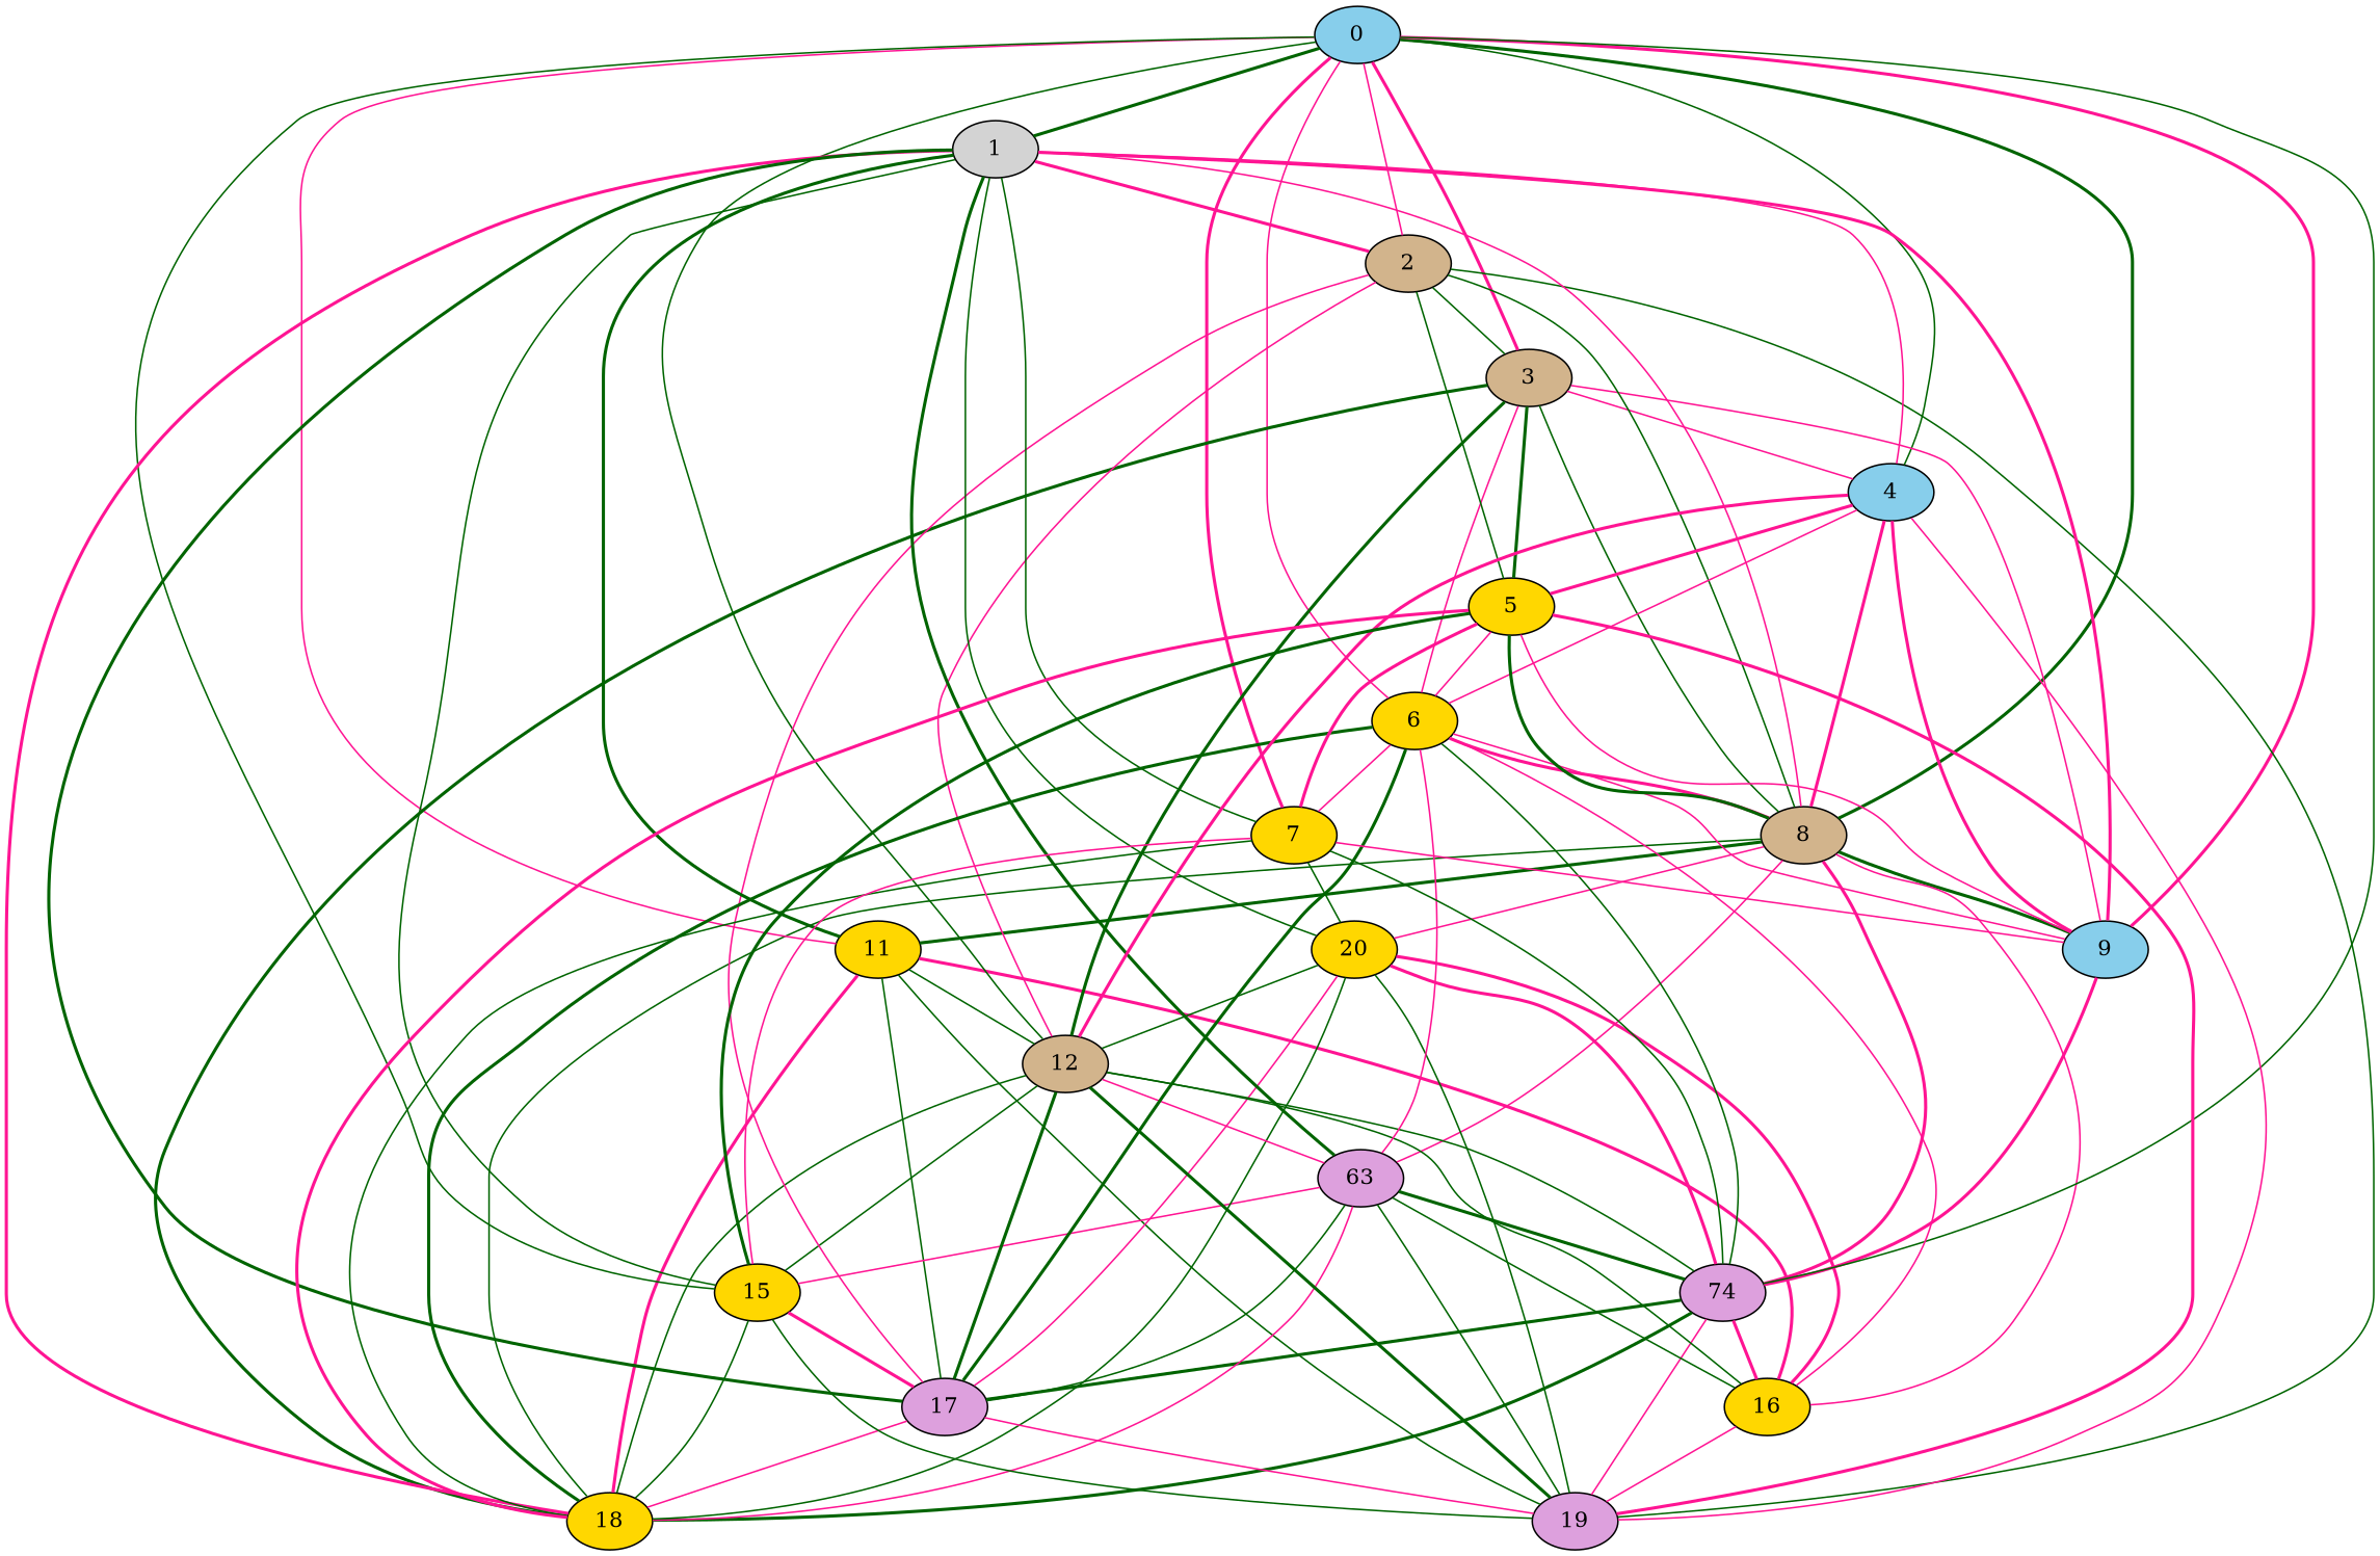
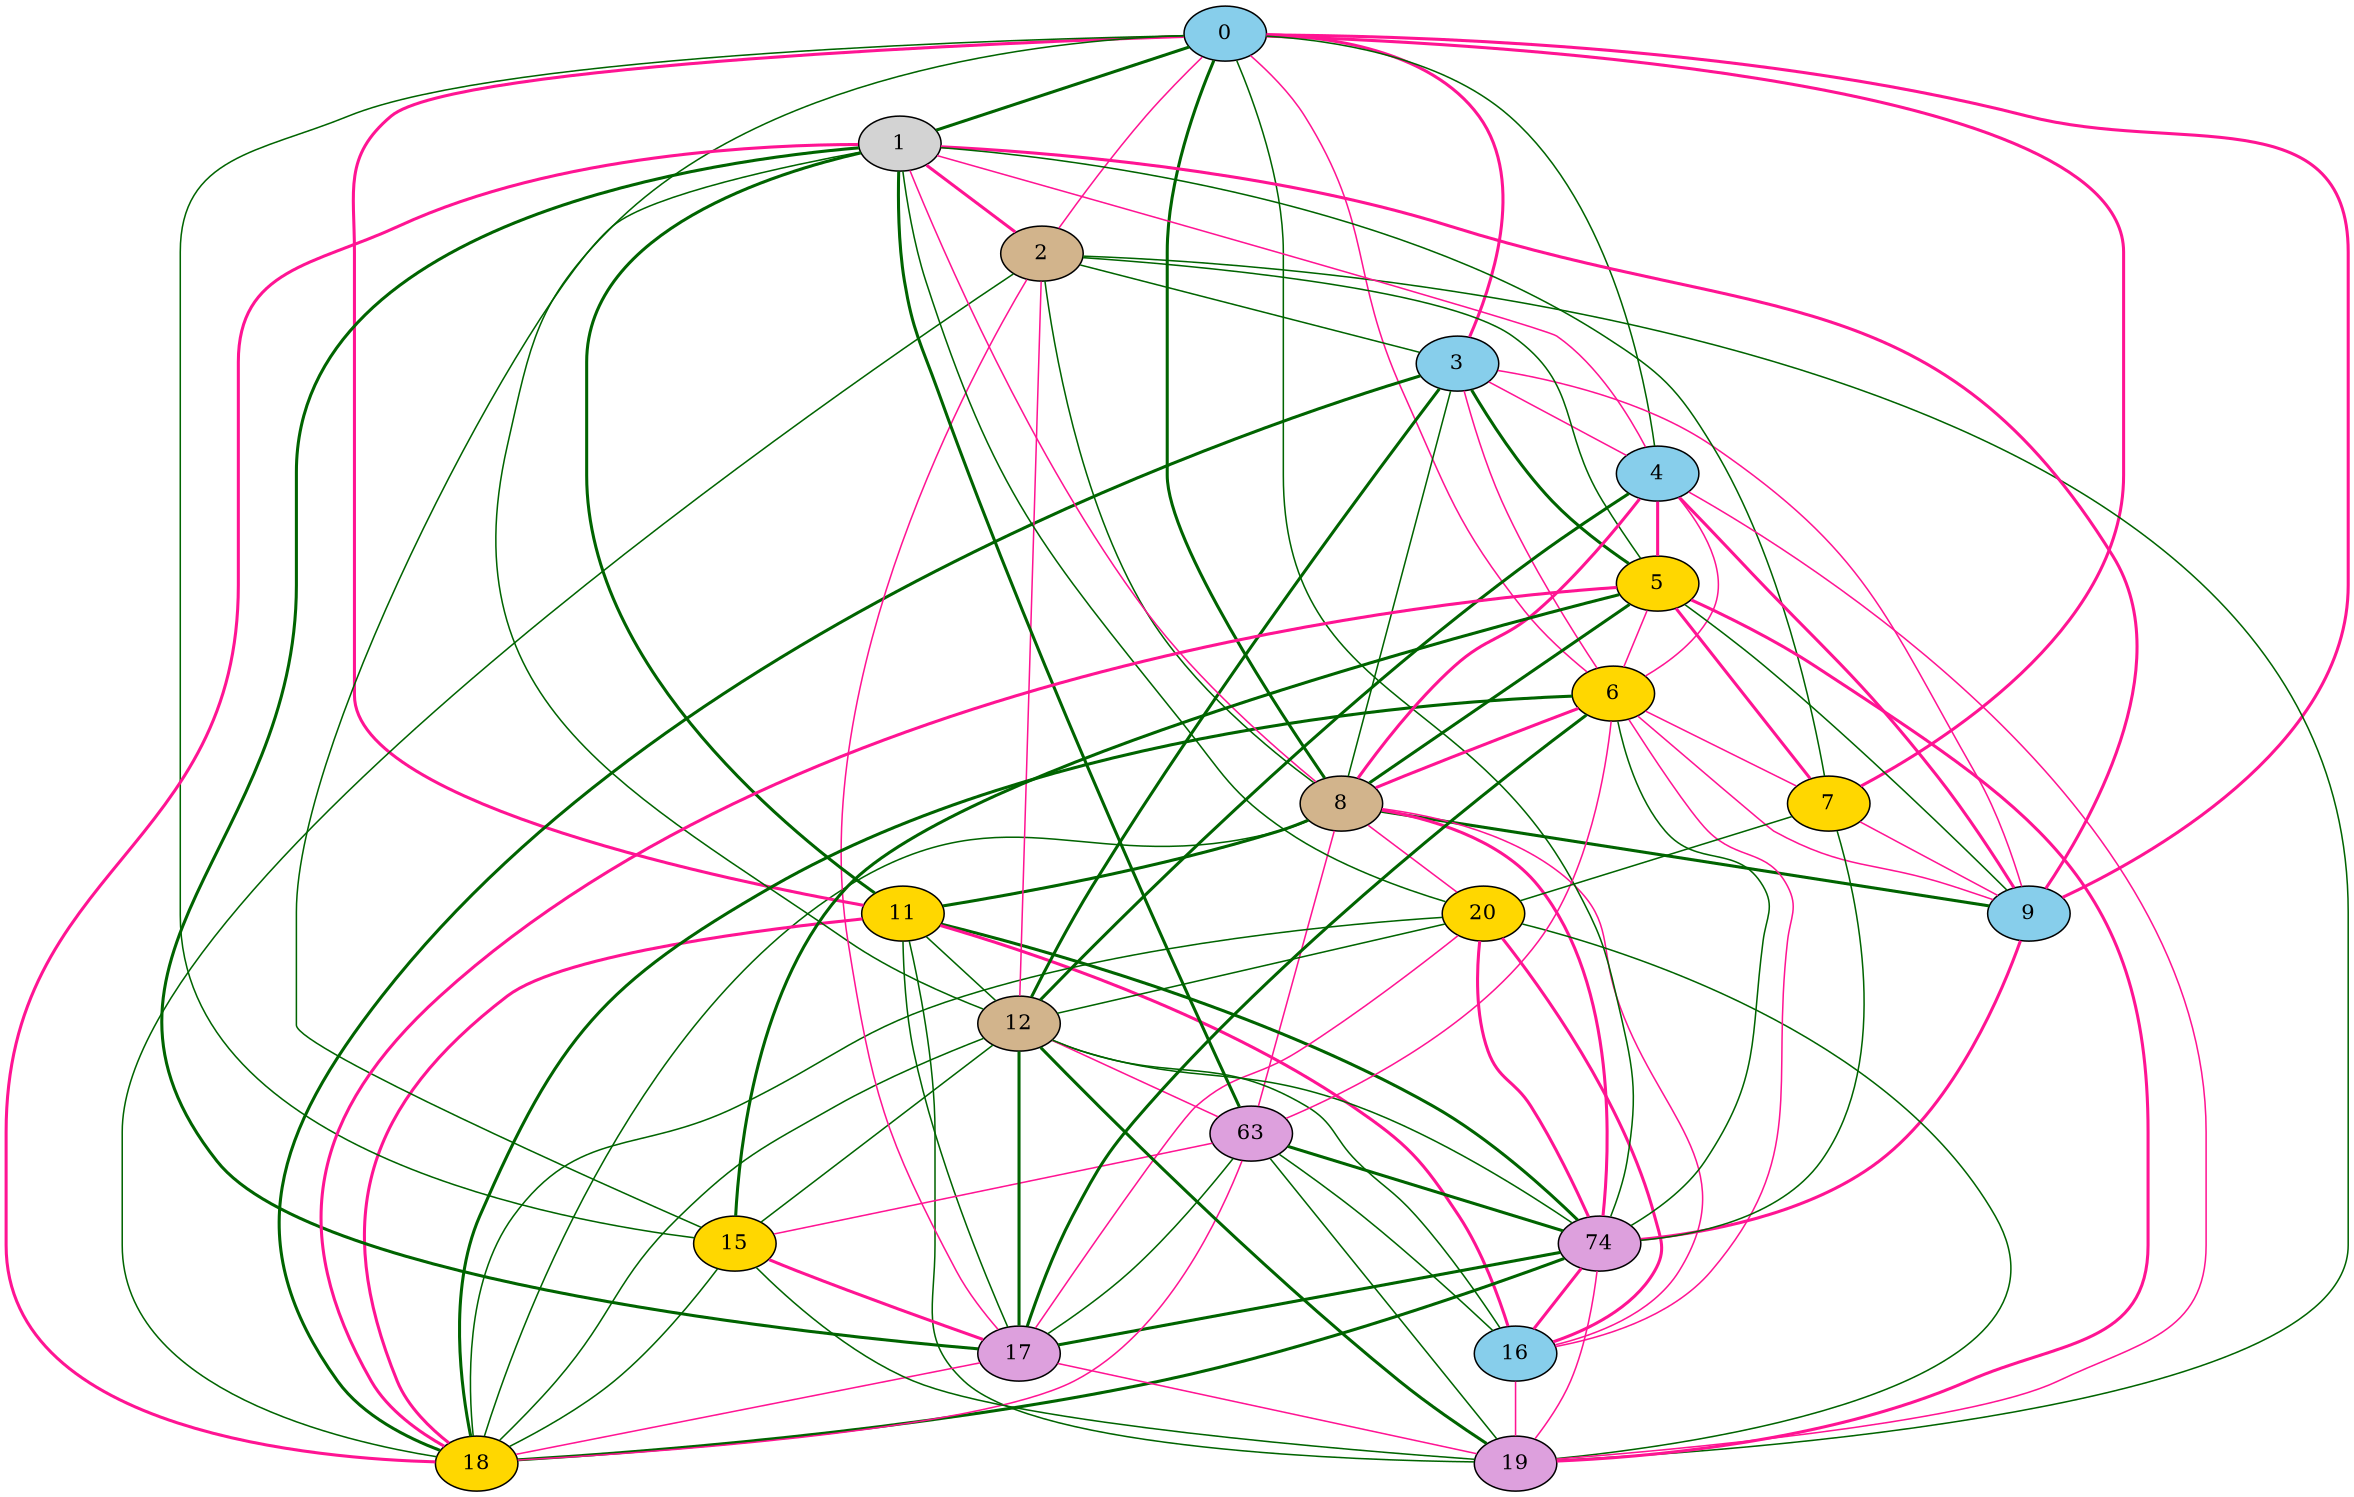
  graph {
    node [fillcolor=gold style=filled]
    edge [color=deeppink style=solid]
    8 [fillcolor=tan]
    9 [fillcolor=skyblue]
    11
    18
    n5 [fillcolor=plum label=74]
    n6 [fillcolor=plum label=63]
    n7 [label=20]
-   16
+   16 [fillcolor=skyblue]
    12 [fillcolor=tan]
    17 [fillcolor=plum]
    19 [fillcolor=plum]
    15
    0 [fillcolor=skyblue]
-   3 [fillcolor=tan]
+   3 [fillcolor=skyblue]
    2 [fillcolor=tan]
    6
    1 [fillcolor=lightgrey]
    7
    4 [fillcolor=skyblue]
    5
    8 -- 9 [color=darkgreen style=bold]
    8 -- 11 [color=darkgreen style=bold]
    8 -- 18 [color=darkgreen]
    8 -- n5 [style=bold]
    8 -- n6
    8 -- n7
    8 -- 16
    9 -- n5 [style=bold]
    11 -- 18 [style=bold]
+   11 -- n5 [color=darkgreen style=bold]
    11 -- 16 [style=bold]
    11 -- 12 [color=darkgreen]
    11 -- 17 [color=darkgreen]
    11 -- 19 [color=darkgreen]
    n5 -- 18 [color=darkgreen style=bold]
    n5 -- 16 [style=bold]
    n5 -- 17 [color=darkgreen style=bold]
    n5 -- 19
    n6 -- 18
    n6 -- n5 [color=darkgreen style=bold]
    n6 -- 16 [color=darkgreen]
    n6 -- 17 [color=darkgreen]
    n6 -- 19 [color=darkgreen]
    n6 -- 15
    n7 -- 18 [color=darkgreen]
    n7 -- n5 [style=bold]
    n7 -- 16 [style=bold]
    n7 -- 12 [color=darkgreen]
    n7 -- 17
    n7 -- 19 [color=darkgreen]
    16 -- 19
    12 -- 18 [color=darkgreen]
    12 -- n5 [color=darkgreen]
    12 -- n6
    12 -- 16 [color=darkgreen]
    12 -- 17 [color=darkgreen style=bold]
    12 -- 19 [color=darkgreen style=bold]
    12 -- 15 [color=darkgreen]
    17 -- 18
    17 -- 19
    15 -- 18 [color=darkgreen]
    15 -- 17 [style=bold]
    15 -- 19 [color=darkgreen]
    0 -- 8 [color=darkgreen style=bold]
    0 -- 9 [style=bold]
-   0 -- 11
+   0 -- 11 [style=bold]
    0 -- n5 [color=darkgreen]
    0 -- 12 [color=darkgreen]
    0 -- 15 [color=darkgreen]
    0 -- 3 [style=bold]
    0 -- 2
    0 -- 6
    0 -- 1 [color=darkgreen style=bold]
    0 -- 7 [style=bold]
    0 -- 4 [color=darkgreen]
    3 -- 8 [color=darkgreen]
    3 -- 9
    3 -- 18 [color=darkgreen style=bold]
    3 -- 12 [color=darkgreen style=bold]
    3 -- 6
    3 -- 4
    3 -- 5 [color=darkgreen style=bold]
    2 -- 8 [color=darkgreen]
    2 -- 12
    2 -- 17
    2 -- 19 [color=darkgreen]
    2 -- 3 [color=darkgreen]
    2 -- 5 [color=darkgreen]
    6 -- 8 [style=bold]
    6 -- 9
    6 -- 18 [color=darkgreen style=bold]
    6 -- n5 [color=darkgreen]
    6 -- n6
    6 -- 16
    6 -- 17 [color=darkgreen style=bold]
    6 -- 7
    1 -- 8
    1 -- 9 [style=bold]
    1 -- 11 [color=darkgreen style=bold]
    1 -- 18 [style=bold]
    1 -- n6 [color=darkgreen style=bold]
    1 -- n7 [color=darkgreen]
    1 -- 17 [color=darkgreen style=bold]
    1 -- 15 [color=darkgreen]
    1 -- 2 [style=bold]
    1 -- 7 [color=darkgreen]
    1 -- 4
    7 -- 9
-   7 -- 18 [color=darkgreen]
+   2 -- 18 [color=darkgreen]
    7 -- n5 [color=darkgreen]
    7 -- n7 [color=darkgreen]
-   7 -- 15
    4 -- 8 [style=bold]
    4 -- 9 [style=bold]
-   4 -- 12 [style=bold]
+   4 -- 12 [color=darkgreen style=bold]
    4 -- 19
    4 -- 6
    4 -- 5 [style=bold]
    5 -- 8 [color=darkgreen style=bold]
-   5 -- 9
+   5 -- 9 [color=darkgreen]
    5 -- 18 [style=bold]
    5 -- 19 [style=bold]
    5 -- 15 [color=darkgreen style=bold]
    5 -- 6
    5 -- 7 [style=bold]
  }
